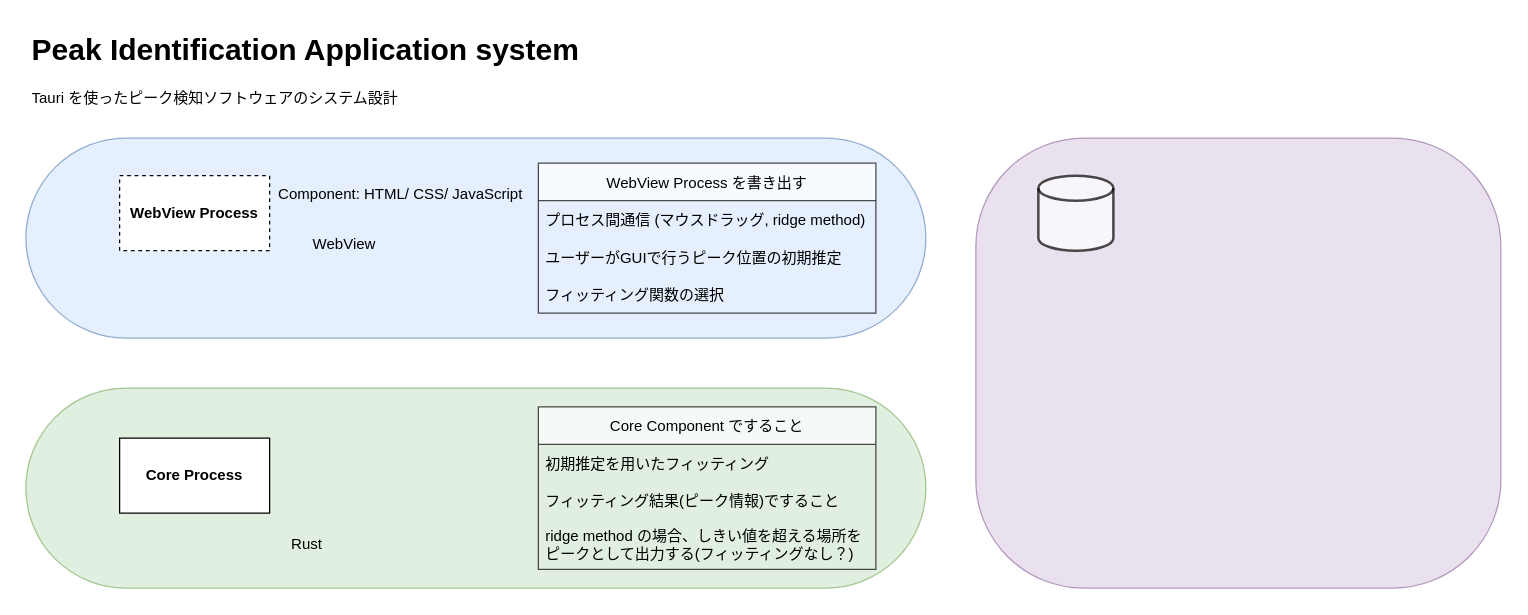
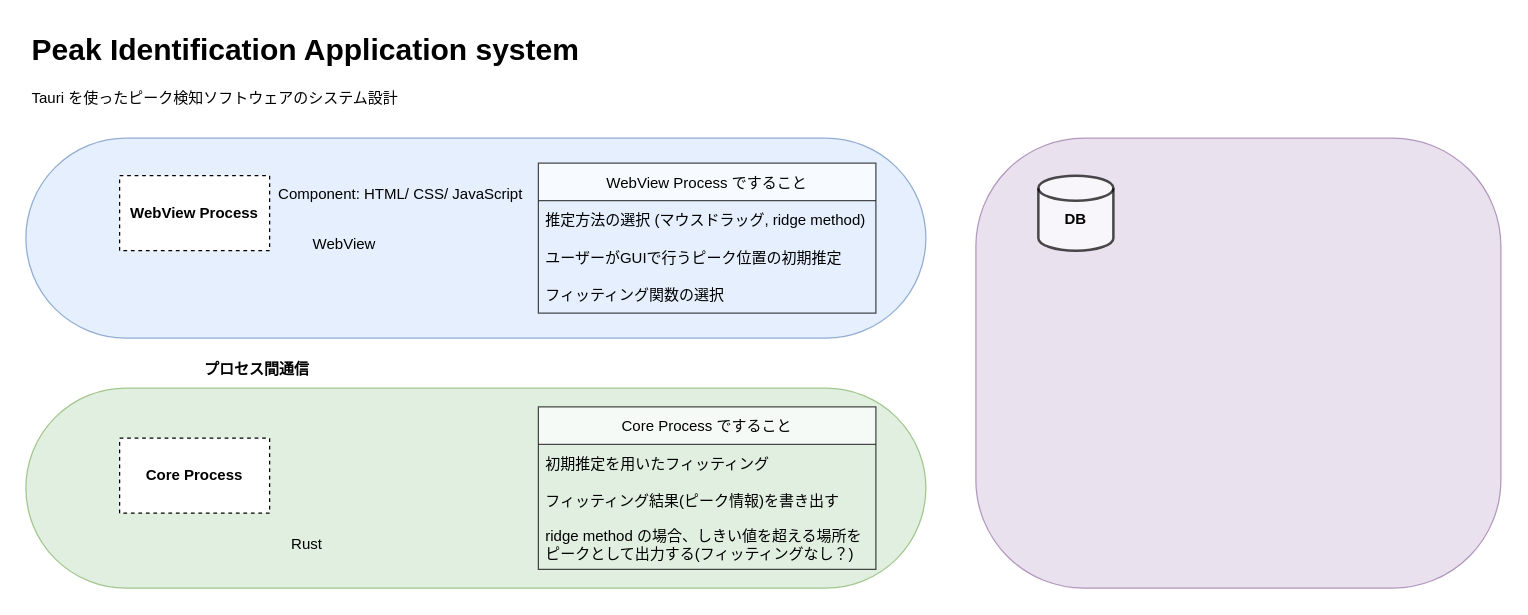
  <mxCell id="0" />
  <mxCell id="1" parent="0" />
+ <mxCell id="2" value="プロセス間通信" style="text;html=1;strokeColor=none;fillColor=none;align=center;verticalAlign=middle;whiteSpace=wrap;rounded=0;opacity=70;fontStyle=1" vertex="1" parent="1"><mxGeometry x="150" y="280" width="110" height="30" as="geometry" /></mxCell>
  <mxCell id="3" value="" style="rounded=1;whiteSpace=wrap;html=1;fillColor=#d5e8d4;strokeColor=#82b366;arcSize=50;opacity=70;" vertex="1" parent="1"><mxGeometry x="20" y="310" width="720" height="160" as="geometry" /></mxCell>
  <mxCell id="4" value="" style="rounded=1;whiteSpace=wrap;html=1;fillColor=#dae8fc;strokeColor=#6c8ebf;arcSize=50;opacity=70;" vertex="1" parent="1"><mxGeometry x="20" y="110" width="720" height="160" as="geometry" /></mxCell>
  <mxCell id="5" value="&lt;h1&gt;Peak Identification Application system&lt;/h1&gt;&lt;p&gt;Tauri を使ったピーク検知ソフトウェアのシステム設計&lt;/p&gt;" style="text;html=1;strokeColor=none;fillColor=none;spacing=5;spacingTop=-20;whiteSpace=wrap;overflow=hidden;rounded=0;" vertex="1" parent="1"><mxGeometry x="20" y="20" width="470" height="120" as="geometry" /></mxCell>
  <mxCell id="6" value="WebView Process" style="rounded=0;whiteSpace=wrap;html=1;fontStyle=1;dashed=1;" vertex="1" parent="1"><mxGeometry x="95" y="140" width="120" height="60" as="geometry" /></mxCell>
- <mxCell id="7" value="Core Process" style="rounded=0;whiteSpace=wrap;html=1;fontStyle=1" vertex="1" parent="1"><mxGeometry x="95" y="350" width="120" height="60" as="geometry" /></mxCell>
+ <mxCell id="7" value="Core Process" style="rounded=0;whiteSpace=wrap;html=1;fontStyle=1;dashed=1;" vertex="1" parent="1"><mxGeometry x="95" y="350" width="120" height="60" as="geometry" /></mxCell>
  <mxCell id="8" value="Rust" style="text;html=1;strokeColor=none;fillColor=none;align=center;verticalAlign=middle;whiteSpace=wrap;rounded=0;" vertex="1" parent="1"><mxGeometry x="215" y="420" width="60" height="30" as="geometry" /></mxCell>
  <mxCell id="9" value="WebView" style="text;html=1;strokeColor=none;fillColor=none;align=center;verticalAlign=middle;whiteSpace=wrap;rounded=0;" vertex="1" parent="1"><mxGeometry x="245" y="180" width="60" height="30" as="geometry" /></mxCell>
  <mxCell id="10" value="Component: HTML/ CSS/ JavaScript" style="text;html=1;strokeColor=none;fillColor=none;align=center;verticalAlign=middle;whiteSpace=wrap;rounded=0;" vertex="1" parent="1"><mxGeometry x="215" y="140" width="210" height="30" as="geometry" /></mxCell>
- <mxCell id="11" value="WebView Process を書き出す" style="swimlane;fontStyle=0;childLayout=stackLayout;horizontal=1;startSize=30;horizontalStack=0;resizeParent=1;resizeParentMax=0;resizeLast=0;collapsible=1;marginBottom=0;opacity=70;" vertex="1" parent="1"><mxGeometry x="430" y="130" width="270" height="120" as="geometry" /></mxCell>
- <mxCell id="12" value="プロセス間通信 (マウスドラッグ, ridge method)" style="text;strokeColor=none;fillColor=none;align=left;verticalAlign=middle;spacingLeft=4;spacingRight=4;overflow=hidden;points=[[0,0.5],[1,0.5]];portConstraint=eastwest;rotatable=0;opacity=70;" vertex="1" parent="11"><mxGeometry y="30" width="270" height="30" as="geometry" /></mxCell>
+ <mxCell id="11" value="WebView Process ですること" style="swimlane;fontStyle=0;childLayout=stackLayout;horizontal=1;startSize=30;horizontalStack=0;resizeParent=1;resizeParentMax=0;resizeLast=0;collapsible=1;marginBottom=0;opacity=70;" vertex="1" parent="1"><mxGeometry x="430" y="130" width="270" height="120" as="geometry" /></mxCell>
+ <mxCell id="12" value="推定方法の選択 (マウスドラッグ, ridge method)" style="text;strokeColor=none;fillColor=none;align=left;verticalAlign=middle;spacingLeft=4;spacingRight=4;overflow=hidden;points=[[0,0.5],[1,0.5]];portConstraint=eastwest;rotatable=0;opacity=70;" vertex="1" parent="11"><mxGeometry y="30" width="270" height="30" as="geometry" /></mxCell>
  <mxCell id="13" value="ユーザーがGUIで行うピーク位置の初期推定" style="text;strokeColor=none;fillColor=none;align=left;verticalAlign=middle;spacingLeft=4;spacingRight=4;overflow=hidden;points=[[0,0.5],[1,0.5]];portConstraint=eastwest;rotatable=0;opacity=70;" vertex="1" parent="11"><mxGeometry y="60" width="270" height="30" as="geometry" /></mxCell>
  <mxCell id="14" value="フィッティング関数の選択" style="text;strokeColor=none;fillColor=none;align=left;verticalAlign=middle;spacingLeft=4;spacingRight=4;overflow=hidden;points=[[0,0.5],[1,0.5]];portConstraint=eastwest;rotatable=0;opacity=70;" vertex="1" parent="11"><mxGeometry y="90" width="270" height="30" as="geometry" /></mxCell>
- <mxCell id="15" value="Core Component ですること" style="swimlane;fontStyle=0;childLayout=stackLayout;horizontal=1;startSize=30;horizontalStack=0;resizeParent=1;resizeParentMax=0;resizeLast=0;collapsible=1;marginBottom=0;opacity=70;" vertex="1" parent="1"><mxGeometry x="430" y="325" width="270" height="130" as="geometry" /></mxCell>
+ <mxCell id="15" value="Core Process ですること" style="swimlane;fontStyle=0;childLayout=stackLayout;horizontal=1;startSize=30;horizontalStack=0;resizeParent=1;resizeParentMax=0;resizeLast=0;collapsible=1;marginBottom=0;opacity=70;" vertex="1" parent="1"><mxGeometry x="430" y="325" width="270" height="130" as="geometry" /></mxCell>
  <mxCell id="16" value="初期推定を用いたフィッティング" style="text;strokeColor=none;fillColor=none;align=left;verticalAlign=middle;spacingLeft=4;spacingRight=4;overflow=hidden;points=[[0,0.5],[1,0.5]];portConstraint=eastwest;rotatable=0;opacity=70;" vertex="1" parent="15"><mxGeometry y="30" width="270" height="30" as="geometry" /></mxCell>
- <mxCell id="17" value="フィッティング結果(ピーク情報)ですること" style="text;strokeColor=none;fillColor=none;align=left;verticalAlign=middle;spacingLeft=4;spacingRight=4;overflow=hidden;points=[[0,0.5],[1,0.5]];portConstraint=eastwest;rotatable=0;opacity=70;" vertex="1" parent="15"><mxGeometry y="60" width="270" height="30" as="geometry" /></mxCell>
+ <mxCell id="17" value="フィッティング結果(ピーク情報)を書き出す" style="text;strokeColor=none;fillColor=none;align=left;verticalAlign=middle;spacingLeft=4;spacingRight=4;overflow=hidden;points=[[0,0.5],[1,0.5]];portConstraint=eastwest;rotatable=0;opacity=70;" vertex="1" parent="15"><mxGeometry y="60" width="270" height="30" as="geometry" /></mxCell>
  <mxCell id="18" value="ridge method の場合、しきい値を超える場所を&#10;ピークとして出力する(フィッティングなし？)" style="text;strokeColor=none;fillColor=none;align=left;verticalAlign=middle;spacingLeft=4;spacingRight=4;overflow=hidden;points=[[0,0.5],[1,0.5]];portConstraint=eastwest;rotatable=0;opacity=70;" vertex="1" parent="15"><mxGeometry y="90" width="270" height="40" as="geometry" /></mxCell>
  <mxCell id="19" value="" style="rounded=1;whiteSpace=wrap;html=1;fillColor=#e1d5e7;strokeColor=#9673a6;arcSize=24;opacity=70;" vertex="1" parent="1"><mxGeometry x="780" y="110" width="420" height="360" as="geometry" /></mxCell>
  <mxCell id="20" value="" style="strokeWidth=2;html=1;shape=mxgraph.flowchart.database;whiteSpace=wrap;opacity=70;" vertex="1" parent="1"><mxGeometry x="830" y="140" width="60" height="60" as="geometry" /></mxCell>
+ <mxCell id="21" value="DB" style="text;html=1;strokeColor=none;fillColor=none;align=center;verticalAlign=middle;whiteSpace=wrap;rounded=0;opacity=70;fontStyle=1" vertex="1" parent="1"><mxGeometry x="830" y="160" width="60" height="30" as="geometry" /></mxCell>
